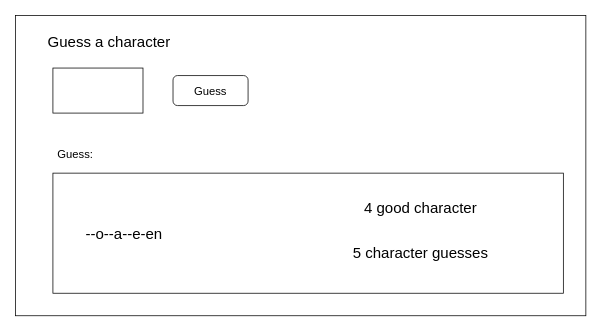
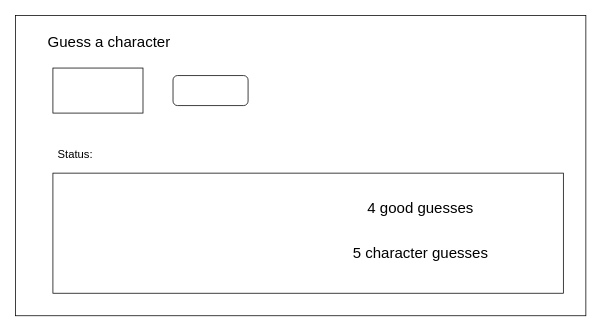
  <mxCell id="0" />
  <mxCell id="1" parent="0" />
  <mxCell id="2" value="" style="rounded=0;whiteSpace=wrap;html=1;" vertex="1" parent="1"><mxGeometry x="20" y="20" width="760" height="400" as="geometry" /></mxCell>
  <mxCell id="3" value="" style="rounded=0;whiteSpace=wrap;html=1;" vertex="1" parent="1"><mxGeometry x="70" y="90" width="120" height="60" as="geometry" /></mxCell>
  <mxCell id="4" value="Guess a character" style="text;strokeColor=none;align=center;fillColor=none;html=1;verticalAlign=middle;whiteSpace=wrap;rounded=0;fontSize=20;" vertex="1" parent="1"><mxGeometry x="55" y="40" width="180" height="30" as="geometry" /></mxCell>
  <mxCell id="5" value="" style="rounded=1;whiteSpace=wrap;html=1;" vertex="1" parent="1"><mxGeometry x="230" y="100" width="100" height="40" as="geometry" /></mxCell>
- <mxCell id="6" value="Guess" style="text;strokeColor=none;align=center;fillColor=none;html=1;verticalAlign=middle;whiteSpace=wrap;rounded=0;fontSize=15;" vertex="1" parent="1"><mxGeometry x="250" y="105" width="60" height="30" as="geometry" /></mxCell>
  <mxCell id="7" value="" style="rounded=0;whiteSpace=wrap;html=1;" vertex="1" parent="1"><mxGeometry x="70" y="230" width="680" height="160" as="geometry" /></mxCell>
- <mxCell id="8" value="Guess: " style="text;strokeColor=none;align=center;fillColor=none;html=1;verticalAlign=middle;whiteSpace=wrap;rounded=0;fontSize=15;" vertex="1" parent="1"><mxGeometry x="70" y="190" width="60" height="30" as="geometry" /></mxCell>
- <mxCell id="9" value="--o--a--e-en" style="text;strokeColor=none;align=center;fillColor=none;html=1;verticalAlign=middle;whiteSpace=wrap;rounded=0;fontSize=20;" vertex="1" parent="1"><mxGeometry x="90" y="295" width="150" height="30" as="geometry" /></mxCell>
+ <mxCell id="8" value="Status: " style="text;strokeColor=none;align=center;fillColor=none;html=1;verticalAlign=middle;whiteSpace=wrap;rounded=0;fontSize=15;" vertex="1" parent="1"><mxGeometry x="70" y="190" width="60" height="30" as="geometry" /></mxCell>
  <mxCell id="10" value="5 character guesses" style="text;strokeColor=none;align=center;fillColor=none;html=1;verticalAlign=middle;whiteSpace=wrap;rounded=0;fontSize=20;" vertex="1" parent="1"><mxGeometry x="420" y="320" width="280" height="30" as="geometry" /></mxCell>
- <mxCell id="11" value="4 good character" style="text;strokeColor=none;align=center;fillColor=none;html=1;verticalAlign=middle;whiteSpace=wrap;rounded=0;fontSize=20;" vertex="1" parent="1"><mxGeometry x="420" y="260" width="280" height="30" as="geometry" /></mxCell>
+ <mxCell id="11" value="4 good guesses" style="text;strokeColor=none;align=center;fillColor=none;html=1;verticalAlign=middle;whiteSpace=wrap;rounded=0;fontSize=20;" vertex="1" parent="1"><mxGeometry x="420" y="260" width="280" height="30" as="geometry" /></mxCell>
